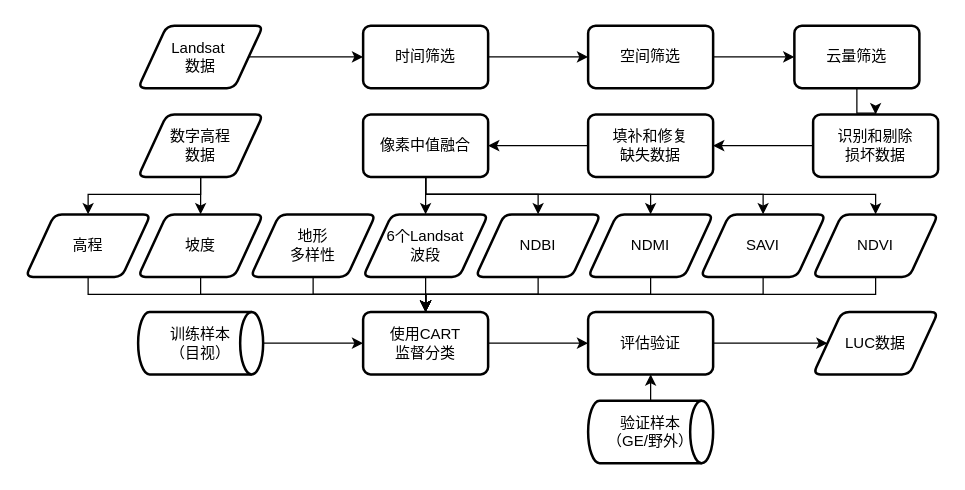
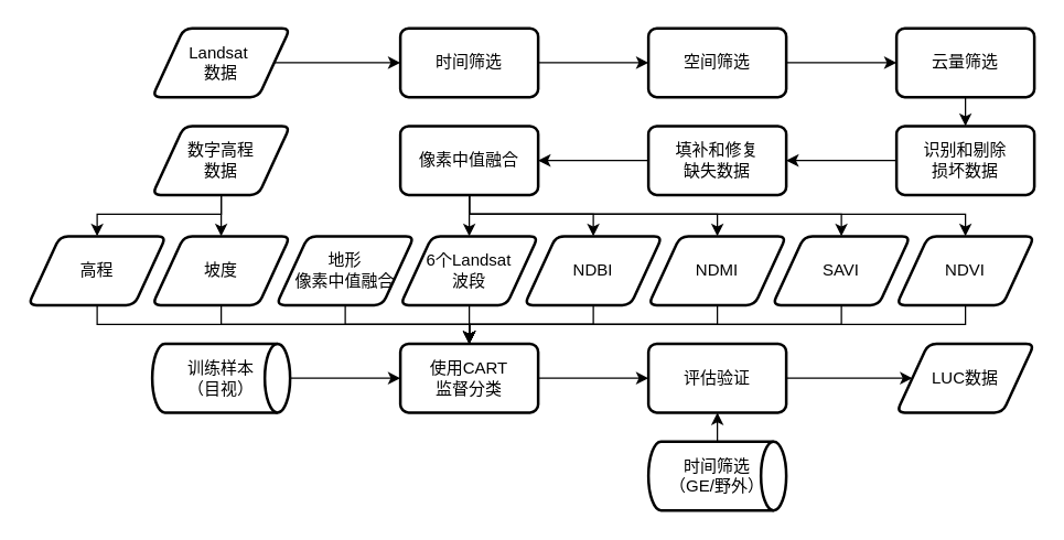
  <mxCell id="0" />
  <mxCell id="1" parent="0" />
  <mxCell id="2" value="" style="edgeStyle=orthogonalEdgeStyle;rounded=0;orthogonalLoop=1;jettySize=auto;html=1;" edge="1" parent="1" source="3" target="5"><mxGeometry relative="1" as="geometry" /></mxCell>
  <mxCell id="3" value="Landsat&amp;nbsp;&lt;br&gt;数据" style="shape=parallelogram;html=1;strokeWidth=2;perimeter=parallelogramPerimeter;whiteSpace=wrap;rounded=1;arcSize=12;size=0.23;" vertex="1" parent="1"><mxGeometry x="110" y="20" width="100" height="50" as="geometry" /></mxCell>
  <mxCell id="4" value="" style="edgeStyle=orthogonalEdgeStyle;rounded=0;orthogonalLoop=1;jettySize=auto;html=1;" edge="1" parent="1" source="5" target="7"><mxGeometry relative="1" as="geometry" /></mxCell>
  <mxCell id="5" value="时间筛选" style="whiteSpace=wrap;html=1;rounded=1;strokeWidth=2;arcSize=12;" vertex="1" parent="1"><mxGeometry x="290" y="20" width="100" height="50" as="geometry" /></mxCell>
  <mxCell id="6" value="" style="edgeStyle=orthogonalEdgeStyle;rounded=0;orthogonalLoop=1;jettySize=auto;html=1;" edge="1" parent="1" source="7" target="9"><mxGeometry relative="1" as="geometry" /></mxCell>
  <mxCell id="7" value="空间筛选" style="whiteSpace=wrap;html=1;rounded=1;strokeWidth=2;arcSize=12;" vertex="1" parent="1"><mxGeometry x="470" y="20" width="100" height="50" as="geometry" /></mxCell>
  <mxCell id="8" value="" style="edgeStyle=orthogonalEdgeStyle;rounded=0;orthogonalLoop=1;jettySize=auto;html=1;" edge="1" parent="1" source="9" target="11"><mxGeometry relative="1" as="geometry" /></mxCell>
- <mxCell id="9" value="云量筛选" style="whiteSpace=wrap;html=1;rounded=1;strokeWidth=2;arcSize=12;" vertex="1" parent="1"><mxGeometry x="635" y="20" width="100" height="50" as="geometry" /></mxCell>
+ <mxCell id="9" value="云量筛选" style="whiteSpace=wrap;html=1;rounded=1;strokeWidth=2;arcSize=12;" vertex="1" parent="1"><mxGeometry x="650" y="20" width="100" height="50" as="geometry" /></mxCell>
  <mxCell id="10" value="" style="edgeStyle=orthogonalEdgeStyle;rounded=0;orthogonalLoop=1;jettySize=auto;html=1;" edge="1" parent="1" source="11" target="13"><mxGeometry relative="1" as="geometry" /></mxCell>
  <mxCell id="11" value="识别和剔除&lt;br&gt;损坏数据" style="whiteSpace=wrap;html=1;rounded=1;strokeWidth=2;arcSize=12;" vertex="1" parent="1"><mxGeometry x="650" y="91" width="100" height="50" as="geometry" /></mxCell>
  <mxCell id="12" value="" style="edgeStyle=orthogonalEdgeStyle;rounded=0;orthogonalLoop=1;jettySize=auto;html=1;" edge="1" parent="1" source="13" target="19"><mxGeometry relative="1" as="geometry" /></mxCell>
  <mxCell id="13" value="填补和修复&lt;br&gt;缺失数据" style="whiteSpace=wrap;html=1;rounded=1;strokeWidth=2;arcSize=12;" vertex="1" parent="1"><mxGeometry x="470" y="91" width="100" height="50" as="geometry" /></mxCell>
  <mxCell id="14" style="edgeStyle=orthogonalEdgeStyle;rounded=0;orthogonalLoop=1;jettySize=auto;html=1;entryX=0.5;entryY=0;entryDx=0;entryDy=0;" edge="1" parent="1" source="19" target="30"><mxGeometry relative="1" as="geometry" /></mxCell>
  <mxCell id="15" style="edgeStyle=orthogonalEdgeStyle;rounded=0;orthogonalLoop=1;jettySize=auto;html=1;entryX=0.5;entryY=0;entryDx=0;entryDy=0;" edge="1" parent="1" source="19" target="32"><mxGeometry relative="1" as="geometry"><Array as="points"><mxPoint x="340" y="155" /><mxPoint x="430" y="155" /></Array></mxGeometry></mxCell>
  <mxCell id="16" style="edgeStyle=orthogonalEdgeStyle;rounded=0;orthogonalLoop=1;jettySize=auto;html=1;entryX=0.5;entryY=0;entryDx=0;entryDy=0;" edge="1" parent="1" source="19" target="34"><mxGeometry relative="1" as="geometry"><Array as="points"><mxPoint x="340" y="155" /><mxPoint x="520" y="155" /></Array></mxGeometry></mxCell>
  <mxCell id="17" style="edgeStyle=orthogonalEdgeStyle;rounded=0;orthogonalLoop=1;jettySize=auto;html=1;entryX=0.5;entryY=0;entryDx=0;entryDy=0;" edge="1" parent="1" source="19" target="36"><mxGeometry relative="1" as="geometry"><Array as="points"><mxPoint x="340" y="155" /><mxPoint x="610" y="155" /></Array></mxGeometry></mxCell>
  <mxCell id="18" style="edgeStyle=orthogonalEdgeStyle;rounded=0;orthogonalLoop=1;jettySize=auto;html=1;entryX=0.5;entryY=0;entryDx=0;entryDy=0;" edge="1" parent="1" source="19" target="38"><mxGeometry relative="1" as="geometry"><Array as="points"><mxPoint x="340" y="155" /><mxPoint x="700" y="155" /></Array></mxGeometry></mxCell>
  <mxCell id="19" value="像素中值融合" style="whiteSpace=wrap;html=1;rounded=1;strokeWidth=2;arcSize=12;" vertex="1" parent="1"><mxGeometry x="290" y="91" width="100" height="50" as="geometry" /></mxCell>
  <mxCell id="20" style="edgeStyle=orthogonalEdgeStyle;rounded=0;orthogonalLoop=1;jettySize=auto;html=1;entryX=0.5;entryY=0;entryDx=0;entryDy=0;exitX=0.5;exitY=1;exitDx=0;exitDy=0;" edge="1" parent="1" source="22" target="24"><mxGeometry relative="1" as="geometry"><Array as="points"><mxPoint x="160" y="155" /><mxPoint x="70" y="155" /></Array></mxGeometry></mxCell>
  <mxCell id="21" style="edgeStyle=orthogonalEdgeStyle;rounded=0;orthogonalLoop=1;jettySize=auto;html=1;entryX=0.5;entryY=0;entryDx=0;entryDy=0;" edge="1" parent="1" source="22" target="26"><mxGeometry relative="1" as="geometry"><Array as="points"><mxPoint x="160" y="155" /><mxPoint x="160" y="155" /></Array></mxGeometry></mxCell>
  <mxCell id="22" value="数字高程&lt;br&gt;数据" style="shape=parallelogram;html=1;strokeWidth=2;perimeter=parallelogramPerimeter;whiteSpace=wrap;rounded=1;arcSize=12;size=0.23;" vertex="1" parent="1"><mxGeometry x="110" y="91" width="100" height="50" as="geometry" /></mxCell>
  <mxCell id="23" style="edgeStyle=orthogonalEdgeStyle;rounded=0;orthogonalLoop=1;jettySize=auto;html=1;entryX=0.5;entryY=0;entryDx=0;entryDy=0;" edge="1" parent="1" source="24" target="42"><mxGeometry relative="1" as="geometry"><Array as="points"><mxPoint x="70" y="235" /><mxPoint x="340" y="235" /></Array></mxGeometry></mxCell>
  <mxCell id="24" value="高程" style="shape=parallelogram;html=1;strokeWidth=2;perimeter=parallelogramPerimeter;whiteSpace=wrap;rounded=1;arcSize=12;size=0.23;" vertex="1" parent="1"><mxGeometry x="20" y="171" width="100" height="50" as="geometry" /></mxCell>
  <mxCell id="25" style="edgeStyle=orthogonalEdgeStyle;rounded=0;orthogonalLoop=1;jettySize=auto;html=1;entryX=0.5;entryY=0;entryDx=0;entryDy=0;" edge="1" parent="1" source="26" target="42"><mxGeometry relative="1" as="geometry"><Array as="points"><mxPoint x="160" y="235" /><mxPoint x="340" y="235" /></Array></mxGeometry></mxCell>
  <mxCell id="26" value="坡度" style="shape=parallelogram;html=1;strokeWidth=2;perimeter=parallelogramPerimeter;whiteSpace=wrap;rounded=1;arcSize=12;size=0.23;" vertex="1" parent="1"><mxGeometry x="110" y="171" width="100" height="50" as="geometry" /></mxCell>
  <mxCell id="27" style="edgeStyle=orthogonalEdgeStyle;rounded=0;orthogonalLoop=1;jettySize=auto;html=1;entryX=0.5;entryY=0;entryDx=0;entryDy=0;" edge="1" parent="1" source="28" target="42"><mxGeometry relative="1" as="geometry"><Array as="points"><mxPoint x="250" y="235" /><mxPoint x="340" y="235" /></Array></mxGeometry></mxCell>
- <mxCell id="28" value="地形&lt;br&gt;多样性" style="shape=parallelogram;html=1;strokeWidth=2;perimeter=parallelogramPerimeter;whiteSpace=wrap;rounded=1;arcSize=12;size=0.23;" vertex="1" parent="1"><mxGeometry x="200" y="171" width="100" height="50" as="geometry" /></mxCell>
+ <mxCell id="28" value="地形&lt;br&gt;像素中值融合" style="shape=parallelogram;html=1;strokeWidth=2;perimeter=parallelogramPerimeter;whiteSpace=wrap;rounded=1;arcSize=12;size=0.23;" vertex="1" parent="1"><mxGeometry x="200" y="171" width="100" height="50" as="geometry" /></mxCell>
  <mxCell id="29" value="" style="edgeStyle=orthogonalEdgeStyle;rounded=0;orthogonalLoop=1;jettySize=auto;html=1;" edge="1" parent="1" source="30" target="42"><mxGeometry relative="1" as="geometry" /></mxCell>
  <mxCell id="30" value="6个Landsat&lt;br&gt;波段" style="shape=parallelogram;html=1;strokeWidth=2;perimeter=parallelogramPerimeter;whiteSpace=wrap;rounded=1;arcSize=12;size=0.23;" vertex="1" parent="1"><mxGeometry x="290" y="171" width="100" height="50" as="geometry" /></mxCell>
  <mxCell id="31" style="edgeStyle=orthogonalEdgeStyle;rounded=0;orthogonalLoop=1;jettySize=auto;html=1;entryX=0.5;entryY=0;entryDx=0;entryDy=0;" edge="1" parent="1" source="32" target="42"><mxGeometry relative="1" as="geometry"><Array as="points"><mxPoint x="430" y="235" /><mxPoint x="340" y="235" /></Array></mxGeometry></mxCell>
  <mxCell id="32" value="NDBI" style="shape=parallelogram;html=1;strokeWidth=2;perimeter=parallelogramPerimeter;whiteSpace=wrap;rounded=1;arcSize=12;size=0.23;" vertex="1" parent="1"><mxGeometry x="380" y="171" width="100" height="50" as="geometry" /></mxCell>
  <mxCell id="33" style="edgeStyle=orthogonalEdgeStyle;rounded=0;orthogonalLoop=1;jettySize=auto;html=1;entryX=0.5;entryY=0;entryDx=0;entryDy=0;" edge="1" parent="1" source="34" target="42"><mxGeometry relative="1" as="geometry"><Array as="points"><mxPoint x="520" y="235" /><mxPoint x="340" y="235" /></Array></mxGeometry></mxCell>
  <mxCell id="34" value="NDMI" style="shape=parallelogram;html=1;strokeWidth=2;perimeter=parallelogramPerimeter;whiteSpace=wrap;rounded=1;arcSize=12;size=0.23;" vertex="1" parent="1"><mxGeometry x="470" y="171" width="100" height="50" as="geometry" /></mxCell>
  <mxCell id="35" style="edgeStyle=orthogonalEdgeStyle;rounded=0;orthogonalLoop=1;jettySize=auto;html=1;entryX=0.5;entryY=0;entryDx=0;entryDy=0;" edge="1" parent="1" source="36" target="42"><mxGeometry relative="1" as="geometry"><Array as="points"><mxPoint x="610" y="235" /><mxPoint x="340" y="235" /></Array></mxGeometry></mxCell>
  <mxCell id="36" value="SAVI" style="shape=parallelogram;html=1;strokeWidth=2;perimeter=parallelogramPerimeter;whiteSpace=wrap;rounded=1;arcSize=12;size=0.23;" vertex="1" parent="1"><mxGeometry x="560" y="171" width="100" height="50" as="geometry" /></mxCell>
  <mxCell id="37" style="edgeStyle=orthogonalEdgeStyle;rounded=0;orthogonalLoop=1;jettySize=auto;html=1;entryX=0.5;entryY=0;entryDx=0;entryDy=0;" edge="1" parent="1" source="38" target="42"><mxGeometry relative="1" as="geometry"><Array as="points"><mxPoint x="700" y="235" /><mxPoint x="340" y="235" /></Array></mxGeometry></mxCell>
  <mxCell id="38" value="NDVI" style="shape=parallelogram;html=1;strokeWidth=2;perimeter=parallelogramPerimeter;whiteSpace=wrap;rounded=1;arcSize=12;size=0.23;" vertex="1" parent="1"><mxGeometry x="650" y="171" width="100" height="50" as="geometry" /></mxCell>
  <mxCell id="39" value="" style="edgeStyle=orthogonalEdgeStyle;rounded=0;orthogonalLoop=1;jettySize=auto;html=1;" edge="1" parent="1" source="40" target="42"><mxGeometry relative="1" as="geometry" /></mxCell>
  <mxCell id="40" value="训练样本&lt;br&gt;（目视）" style="strokeWidth=2;html=1;shape=mxgraph.flowchart.direct_data;whiteSpace=wrap;" vertex="1" parent="1"><mxGeometry x="110" y="249" width="100" height="50" as="geometry" /></mxCell>
  <mxCell id="41" value="" style="edgeStyle=orthogonalEdgeStyle;rounded=0;orthogonalLoop=1;jettySize=auto;html=1;" edge="1" parent="1" source="42" target="46"><mxGeometry relative="1" as="geometry" /></mxCell>
  <mxCell id="42" value="使用CART&lt;br&gt;监督分类" style="whiteSpace=wrap;html=1;rounded=1;strokeWidth=2;arcSize=12;" vertex="1" parent="1"><mxGeometry x="290" y="249" width="100" height="50" as="geometry" /></mxCell>
  <mxCell id="43" value="" style="edgeStyle=orthogonalEdgeStyle;rounded=0;orthogonalLoop=1;jettySize=auto;html=1;" edge="1" parent="1" source="44" target="46"><mxGeometry relative="1" as="geometry" /></mxCell>
- <mxCell id="44" value="验证样本&lt;br&gt;（GE/野外）" style="strokeWidth=2;html=1;shape=mxgraph.flowchart.direct_data;whiteSpace=wrap;" vertex="1" parent="1"><mxGeometry x="470" y="320" width="100" height="50" as="geometry" /></mxCell>
+ <mxCell id="44" value="时间筛选&lt;br&gt;（GE/野外）" style="strokeWidth=2;html=1;shape=mxgraph.flowchart.direct_data;whiteSpace=wrap;" vertex="1" parent="1"><mxGeometry x="470" y="320" width="100" height="50" as="geometry" /></mxCell>
  <mxCell id="45" style="edgeStyle=orthogonalEdgeStyle;rounded=0;orthogonalLoop=1;jettySize=auto;html=1;" edge="1" parent="1" source="46" target="47"><mxGeometry relative="1" as="geometry" /></mxCell>
  <mxCell id="46" value="评估验证" style="whiteSpace=wrap;html=1;rounded=1;strokeWidth=2;arcSize=12;" vertex="1" parent="1"><mxGeometry x="470" y="249" width="100" height="50" as="geometry" /></mxCell>
  <mxCell id="47" value="LUC数据" style="shape=parallelogram;html=1;strokeWidth=2;perimeter=parallelogramPerimeter;whiteSpace=wrap;rounded=1;arcSize=12;size=0.23;" vertex="1" parent="1"><mxGeometry x="650" y="249" width="100" height="50" as="geometry" /></mxCell>
